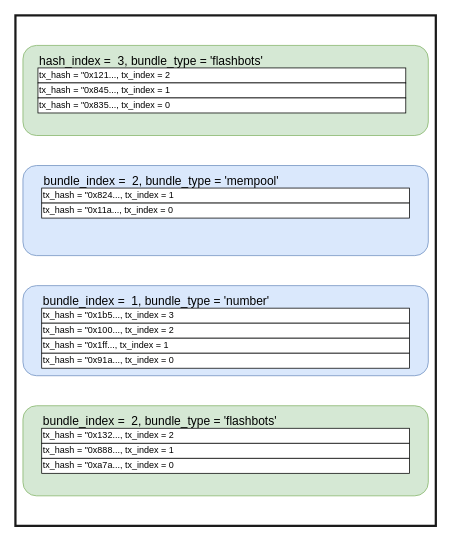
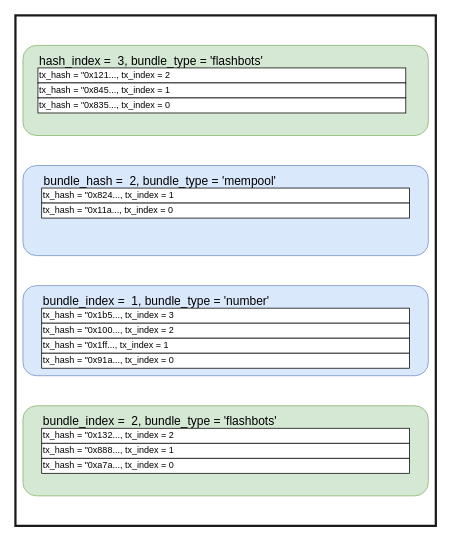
  <mxCell id="0" />
  <mxCell id="1" parent="0" />
  <mxCell id="2" value="" style="rounded=0;whiteSpace=wrap;html=1;strokeWidth=3;strokeColor=#1A1A1A;" vertex="1" parent="1"><mxGeometry x="20" y="20" width="560" height="680" as="geometry" /></mxCell>
  <mxCell id="3" value="" style="rounded=1;whiteSpace=wrap;html=1;fillColor=#d5e8d4;strokeColor=#82b366;" vertex="1" parent="1"><mxGeometry x="30" y="60" width="540" height="120" as="geometry" /></mxCell>
  <mxCell id="4" value="" style="rounded=1;whiteSpace=wrap;html=1;fillColor=#dae8fc;strokeColor=#6c8ebf;" vertex="1" parent="1"><mxGeometry x="30" y="220" width="540" height="120" as="geometry" /></mxCell>
  <mxCell id="5" value="" style="rounded=1;whiteSpace=wrap;html=1;fillColor=#dae8fc;strokeColor=#6c8ebf;" vertex="1" parent="1"><mxGeometry x="30" y="380" width="540" height="120" as="geometry" /></mxCell>
  <mxCell id="6" value="" style="rounded=1;whiteSpace=wrap;html=1;fillColor=#d5e8d4;strokeColor=#82b366;" vertex="1" parent="1"><mxGeometry x="30" y="540" width="540" height="120" as="geometry" /></mxCell>
  <mxCell id="7" value="hash_index =&amp;nbsp; 3, bundle_type = 'flashbots'" style="text;html=1;align=left;verticalAlign=middle;whiteSpace=wrap;rounded=0;strokeWidth=3;fontSize=16;" vertex="1" parent="1"><mxGeometry x="50" y="60" width="320" height="40" as="geometry" /></mxCell>
  <mxCell id="8" value="tx_hash = &quot;0x121..., tx_index = 2" style="rounded=0;whiteSpace=wrap;html=1;align=left;" vertex="1" parent="1"><mxGeometry x="50" y="90" width="490" height="20" as="geometry" /></mxCell>
  <mxCell id="9" value="&lt;span style=&quot;&quot;&gt;tx_hash = &quot;0x845..., tx_index = 1&lt;/span&gt;" style="rounded=0;whiteSpace=wrap;html=1;align=left;" vertex="1" parent="1"><mxGeometry x="50" y="110" width="490" height="20" as="geometry" /></mxCell>
  <mxCell id="10" value="&lt;span style=&quot;&quot;&gt;tx_hash = &quot;0x835..., tx_index = 0&lt;/span&gt;" style="rounded=0;whiteSpace=wrap;html=1;align=left;" vertex="1" parent="1"><mxGeometry x="50" y="130" width="490" height="20" as="geometry" /></mxCell>
  <mxCell id="11" value="&lt;span style=&quot;&quot;&gt;tx_hash = &quot;0x824..., tx_index = 1&lt;/span&gt;" style="rounded=0;whiteSpace=wrap;html=1;align=left;" vertex="1" parent="1"><mxGeometry x="55" y="250" width="490" height="20" as="geometry" /></mxCell>
  <mxCell id="12" value="&lt;span style=&quot;&quot;&gt;tx_hash = &quot;0x11a..., tx_index = 0&lt;/span&gt;" style="rounded=0;whiteSpace=wrap;html=1;align=left;" vertex="1" parent="1"><mxGeometry x="55" y="270" width="490" height="20" as="geometry" /></mxCell>
- <mxCell id="13" value="bundle_index =&amp;nbsp; 2, bundle_type = 'mempool'" style="text;html=1;align=left;verticalAlign=middle;whiteSpace=wrap;rounded=0;strokeWidth=3;fontSize=16;" vertex="1" parent="1"><mxGeometry x="56" y="220" width="320" height="40" as="geometry" /></mxCell>
+ <mxCell id="13" value="bundle_hash =&amp;nbsp; 2, bundle_type = 'mempool'" style="text;html=1;align=left;verticalAlign=middle;whiteSpace=wrap;rounded=0;strokeWidth=3;fontSize=16;" vertex="1" parent="1"><mxGeometry x="56" y="220" width="320" height="40" as="geometry" /></mxCell>
  <mxCell id="14" value="bundle_index =&amp;nbsp; 1, bundle_type = 'number'" style="text;html=1;align=left;verticalAlign=middle;whiteSpace=wrap;rounded=0;strokeWidth=3;fontSize=16;" vertex="1" parent="1"><mxGeometry x="55" y="380" width="320" height="40" as="geometry" /></mxCell>
  <mxCell id="15" value="bundle_index =&amp;nbsp; 2, bundle_type = 'flashbots'" style="text;html=1;align=left;verticalAlign=middle;whiteSpace=wrap;rounded=0;strokeWidth=3;fontSize=16;" vertex="1" parent="1"><mxGeometry x="55" y="540" width="320" height="40" as="geometry" /></mxCell>
  <mxCell id="16" value="&lt;span style=&quot;&quot;&gt;tx_hash = &quot;0x1b5..., tx_index = 3&lt;/span&gt;" style="rounded=0;whiteSpace=wrap;html=1;align=left;" vertex="1" parent="1"><mxGeometry x="55" y="410" width="490" height="20" as="geometry" /></mxCell>
  <mxCell id="17" value="&lt;span style=&quot;&quot;&gt;tx_hash = &quot;0x100..., tx_index = 2&lt;/span&gt;" style="rounded=0;whiteSpace=wrap;html=1;align=left;" vertex="1" parent="1"><mxGeometry x="55" y="430" width="490" height="20" as="geometry" /></mxCell>
  <mxCell id="18" value="&lt;span style=&quot;&quot;&gt;tx_hash = &quot;0x1ff..., tx_index = 1&lt;/span&gt;" style="rounded=0;whiteSpace=wrap;html=1;align=left;" vertex="1" parent="1"><mxGeometry x="55" y="450" width="490" height="20" as="geometry" /></mxCell>
  <mxCell id="19" value="&lt;span style=&quot;&quot;&gt;tx_hash = &quot;0x91a..., tx_index = 0&lt;/span&gt;" style="rounded=0;whiteSpace=wrap;html=1;align=left;" vertex="1" parent="1"><mxGeometry x="55" y="470" width="490" height="20" as="geometry" /></mxCell>
  <mxCell id="20" value="&lt;span style=&quot;&quot;&gt;tx_hash = &quot;0x132..., tx_index = 2&lt;/span&gt;" style="rounded=0;whiteSpace=wrap;html=1;align=left;" vertex="1" parent="1"><mxGeometry x="55" y="570" width="490" height="20" as="geometry" /></mxCell>
  <mxCell id="21" value="&lt;span style=&quot;&quot;&gt;tx_hash = &quot;0x888..., tx_index = 1&lt;/span&gt;" style="rounded=0;whiteSpace=wrap;html=1;align=left;" vertex="1" parent="1"><mxGeometry x="55" y="590" width="490" height="20" as="geometry" /></mxCell>
  <mxCell id="22" value="&lt;span style=&quot;&quot;&gt;tx_hash = &quot;0xa7a..., tx_index = 0&lt;/span&gt;" style="rounded=0;whiteSpace=wrap;html=1;align=left;" vertex="1" parent="1"><mxGeometry x="55" y="610" width="490" height="20" as="geometry" /></mxCell>
